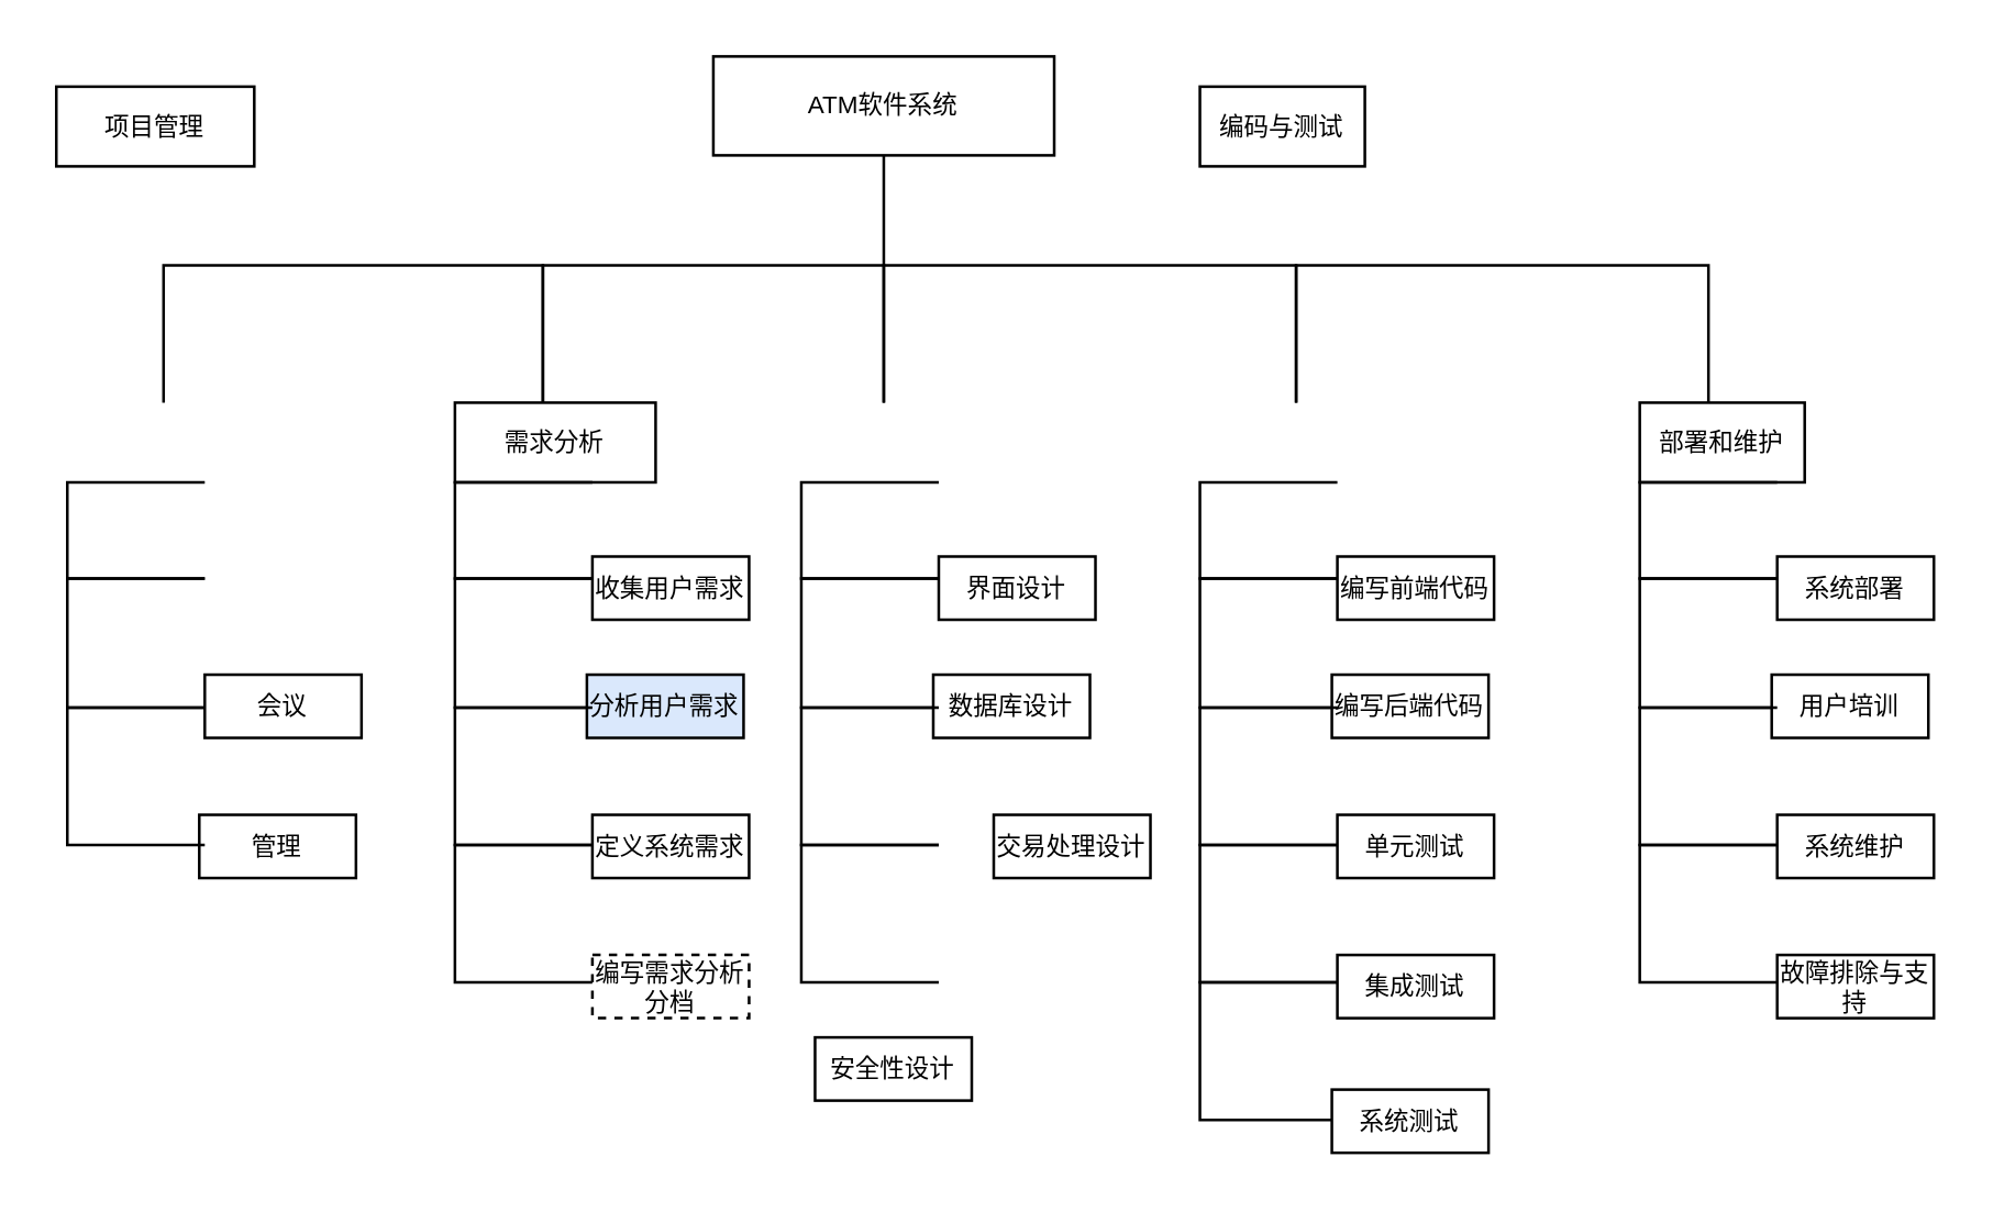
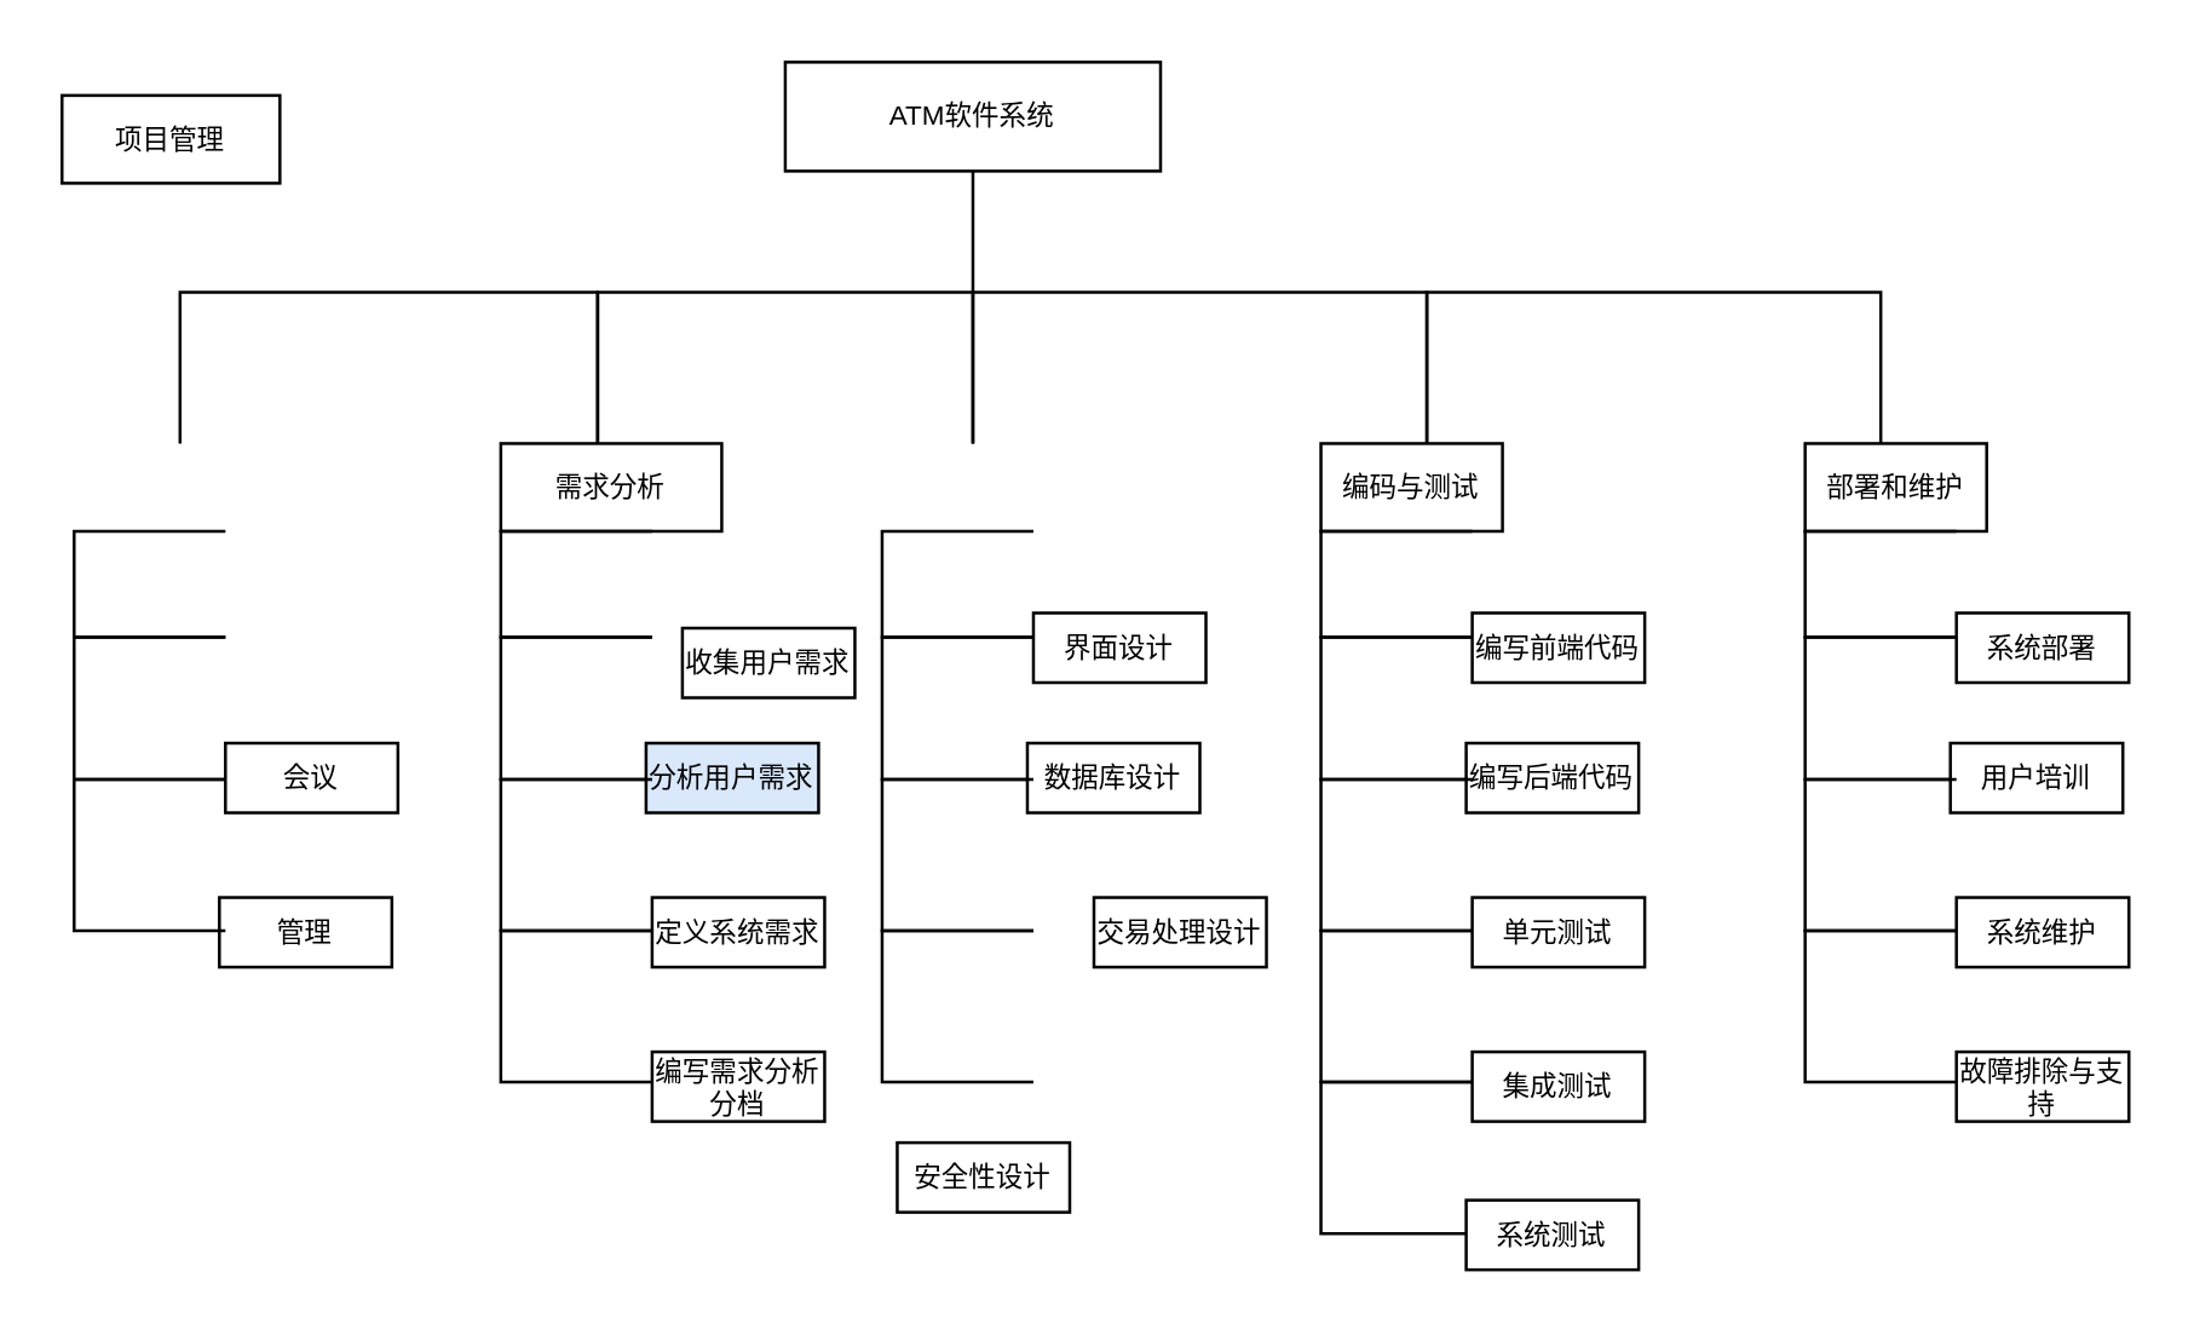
  <mxCell id="0" />
  <mxCell id="1" parent="0" />
  <mxCell id="2" value="" style="strokeWidth=1;html=1;shape=mxgraph.flowchart.annotation_1;align=left;pointerEvents=1;direction=south;fontSize=9;" vertex="1" parent="1"><mxGeometry x="59" y="96" width="138" height="50" as="geometry" /></mxCell>
  <mxCell id="3" value="" style="strokeWidth=1;html=1;shape=mxgraph.flowchart.annotation_1;align=left;pointerEvents=1;direction=south;fontSize=9;" vertex="1" parent="1"><mxGeometry x="321" y="96" width="150" height="50" as="geometry" /></mxCell>
  <mxCell id="4" value="" style="strokeWidth=1;html=1;shape=mxgraph.flowchart.annotation_1;align=left;pointerEvents=1;direction=south;fontSize=9;" vertex="1" parent="1"><mxGeometry x="197" y="96" width="124" height="50" as="geometry" /></mxCell>
  <mxCell id="5" value="ATM软件系统" style="rounded=0;whiteSpace=wrap;html=1;fontSize=9;" vertex="1" parent="1"><mxGeometry x="259" y="20" width="124" height="36" as="geometry" /></mxCell>
  <mxCell id="6" value="&lt;font style=&quot;font-size: 9px;&quot;&gt;项目管理&lt;/font&gt;" style="rounded=0;whiteSpace=wrap;html=1;fontSize=9;" vertex="1" parent="1"><mxGeometry x="20" y="31" width="72" height="29" as="geometry" /></mxCell>
  <mxCell id="7" value="" style="strokeWidth=1;html=1;shape=mxgraph.flowchart.annotation_1;align=left;pointerEvents=1;fontSize=9;" vertex="1" parent="1"><mxGeometry x="24" y="175" width="50" height="35" as="geometry" /></mxCell>
  <mxCell id="8" value="" style="strokeWidth=1;html=1;shape=mxgraph.flowchart.annotation_1;align=left;pointerEvents=1;fontSize=9;" vertex="1" parent="1"><mxGeometry x="24" y="210" width="50" height="47" as="geometry" /></mxCell>
  <mxCell id="9" value="&lt;font style=&quot;font-size: 9px;&quot;&gt;需求分析&lt;/font&gt;" style="rounded=0;whiteSpace=wrap;html=1;fontSize=9;" vertex="1" parent="1"><mxGeometry x="165" y="146" width="73" height="29" as="geometry" /></mxCell>
- <mxCell id="10" value="编码与测试" style="rounded=0;whiteSpace=wrap;html=1;fontSize=9;" vertex="1" parent="1"><mxGeometry x="436" y="31" width="60" height="29" as="geometry" /></mxCell>
+ <mxCell id="10" value="编码与测试" style="rounded=0;whiteSpace=wrap;html=1;fontSize=9;" vertex="1" parent="1"><mxGeometry x="436" y="146" width="60" height="29" as="geometry" /></mxCell>
  <mxCell id="11" value="&lt;font style=&quot;font-size: 9px;&quot;&gt;管理&lt;/font&gt;" style="rounded=0;whiteSpace=wrap;html=1;fontSize=9;" vertex="1" parent="1"><mxGeometry x="72" y="296" width="57" height="23" as="geometry" /></mxCell>
  <mxCell id="12" value="&lt;font style=&quot;font-size: 9px;&quot;&gt;会议&lt;/font&gt;" style="rounded=0;whiteSpace=wrap;html=1;fontSize=9;" vertex="1" parent="1"><mxGeometry x="74" y="245" width="57" height="23" as="geometry" /></mxCell>
  <mxCell id="13" value="" style="strokeWidth=1;html=1;shape=mxgraph.flowchart.annotation_1;align=left;pointerEvents=1;fontSize=9;" vertex="1" parent="1"><mxGeometry x="24" y="257" width="50" height="50" as="geometry" /></mxCell>
- <mxCell id="14" value="&lt;font style=&quot;font-size: 9px;&quot;&gt;收集用户需求&lt;/font&gt;" style="rounded=0;whiteSpace=wrap;html=1;fontSize=9;" vertex="1" parent="1"><mxGeometry x="215" y="202" width="57" height="23" as="geometry" /></mxCell>
+ <mxCell id="14" value="&lt;font style=&quot;font-size: 9px;&quot;&gt;收集用户需求&lt;/font&gt;" style="rounded=0;whiteSpace=wrap;html=1;fontSize=9;" vertex="1" parent="1"><mxGeometry x="225" y="207" width="57" height="23" as="geometry" /></mxCell>
  <mxCell id="15" value="" style="strokeWidth=1;html=1;shape=mxgraph.flowchart.annotation_1;align=left;pointerEvents=1;fontSize=9;" vertex="1" parent="1"><mxGeometry x="165" y="175" width="50" height="35" as="geometry" /></mxCell>
  <mxCell id="16" value="" style="strokeWidth=1;html=1;shape=mxgraph.flowchart.annotation_1;align=left;pointerEvents=1;fontSize=9;" vertex="1" parent="1"><mxGeometry x="165" y="210" width="50" height="47" as="geometry" /></mxCell>
  <mxCell id="17" value="&lt;font style=&quot;font-size: 9px;&quot;&gt;定义系统需求&lt;/font&gt;" style="rounded=0;whiteSpace=wrap;html=1;fontSize=9;" vertex="1" parent="1"><mxGeometry x="215" y="296" width="57" height="23" as="geometry" /></mxCell>
  <mxCell id="18" value="&lt;font style=&quot;font-size: 9px;&quot;&gt;分析用户需求&lt;/font&gt;" style="rounded=0;whiteSpace=wrap;html=1;fontSize=9;fillColor=#dae8fc;" vertex="1" parent="1"><mxGeometry x="213" y="245" width="57" height="23" as="geometry" /></mxCell>
  <mxCell id="19" value="" style="strokeWidth=1;html=1;shape=mxgraph.flowchart.annotation_1;align=left;pointerEvents=1;fontSize=9;" vertex="1" parent="1"><mxGeometry x="165" y="257" width="50" height="50" as="geometry" /></mxCell>
  <mxCell id="20" value="&lt;font style=&quot;font-size: 9px;&quot;&gt;界面设计&lt;/font&gt;" style="rounded=0;whiteSpace=wrap;html=1;fontSize=9;" vertex="1" parent="1"><mxGeometry x="341" y="202" width="57" height="23" as="geometry" /></mxCell>
  <mxCell id="21" value="" style="strokeWidth=1;html=1;shape=mxgraph.flowchart.annotation_1;align=left;pointerEvents=1;fontSize=9;" vertex="1" parent="1"><mxGeometry x="291" y="175" width="50" height="35" as="geometry" /></mxCell>
  <mxCell id="22" value="" style="strokeWidth=1;html=1;shape=mxgraph.flowchart.annotation_1;align=left;pointerEvents=1;fontSize=9;" vertex="1" parent="1"><mxGeometry x="291" y="210" width="50" height="47" as="geometry" /></mxCell>
  <mxCell id="23" value="&lt;font style=&quot;font-size: 9px;&quot;&gt;数据库设计&lt;/font&gt;" style="rounded=0;whiteSpace=wrap;html=1;fontSize=9;" vertex="1" parent="1"><mxGeometry x="339" y="245" width="57" height="23" as="geometry" /></mxCell>
  <mxCell id="24" value="" style="strokeWidth=1;html=1;shape=mxgraph.flowchart.annotation_1;align=left;pointerEvents=1;fontSize=9;" vertex="1" parent="1"><mxGeometry x="291" y="257" width="50" height="50" as="geometry" /></mxCell>
  <mxCell id="25" value="" style="strokeWidth=1;html=1;shape=mxgraph.flowchart.annotation_1;align=left;pointerEvents=1;fontSize=9;" vertex="1" parent="1"><mxGeometry x="165" y="307" width="50" height="50" as="geometry" /></mxCell>
- <mxCell id="26" value="&lt;font style=&quot;font-size: 9px;&quot;&gt;编写需求分析分档&lt;/font&gt;" style="rounded=0;whiteSpace=wrap;html=1;fontSize=9;dashed=1;" vertex="1" parent="1"><mxGeometry x="215" y="347" width="57" height="23" as="geometry" /></mxCell>
+ <mxCell id="26" value="&lt;font style=&quot;font-size: 9px;&quot;&gt;编写需求分析分档&lt;/font&gt;" style="rounded=0;whiteSpace=wrap;html=1;fontSize=9;" vertex="1" parent="1"><mxGeometry x="215" y="347" width="57" height="23" as="geometry" /></mxCell>
  <mxCell id="27" value="&lt;span style=&quot;font-size: 9px;&quot;&gt;交易处理设计&lt;/span&gt;" style="rounded=0;whiteSpace=wrap;html=1;fontSize=9;" vertex="1" parent="1"><mxGeometry x="361" y="296" width="57" height="23" as="geometry" /></mxCell>
  <mxCell id="28" value="" style="strokeWidth=1;html=1;shape=mxgraph.flowchart.annotation_1;align=left;pointerEvents=1;fontSize=9;" vertex="1" parent="1"><mxGeometry x="291" y="307" width="50" height="50" as="geometry" /></mxCell>
  <mxCell id="29" value="&lt;font style=&quot;font-size: 9px;&quot;&gt;安全性设计&lt;/font&gt;" style="rounded=0;whiteSpace=wrap;html=1;fontSize=9;" vertex="1" parent="1"><mxGeometry x="296" y="377" width="57" height="23" as="geometry" /></mxCell>
  <mxCell id="30" value="&lt;font style=&quot;font-size: 9px;&quot;&gt;编写前端代码&lt;/font&gt;" style="rounded=0;whiteSpace=wrap;html=1;fontSize=9;" vertex="1" parent="1"><mxGeometry x="486" y="202" width="57" height="23" as="geometry" /></mxCell>
  <mxCell id="31" value="" style="strokeWidth=1;html=1;shape=mxgraph.flowchart.annotation_1;align=left;pointerEvents=1;fontSize=9;" vertex="1" parent="1"><mxGeometry x="436" y="210" width="50" height="47" as="geometry" /></mxCell>
  <mxCell id="32" value="编写后端代码" style="rounded=0;whiteSpace=wrap;html=1;fontSize=9;" vertex="1" parent="1"><mxGeometry x="484" y="245" width="57" height="23" as="geometry" /></mxCell>
  <mxCell id="33" value="" style="strokeWidth=1;html=1;shape=mxgraph.flowchart.annotation_1;align=left;pointerEvents=1;fontSize=9;" vertex="1" parent="1"><mxGeometry x="436" y="257" width="50" height="50" as="geometry" /></mxCell>
  <mxCell id="34" value="&lt;span style=&quot;font-size: 9px;&quot;&gt;单元测试&lt;/span&gt;" style="rounded=0;whiteSpace=wrap;html=1;fontSize=9;" vertex="1" parent="1"><mxGeometry x="486" y="296" width="57" height="23" as="geometry" /></mxCell>
  <mxCell id="35" value="" style="strokeWidth=1;html=1;shape=mxgraph.flowchart.annotation_1;align=left;pointerEvents=1;fontSize=9;" vertex="1" parent="1"><mxGeometry x="436" y="307" width="50" height="50" as="geometry" /></mxCell>
  <mxCell id="36" value="集成测试" style="rounded=0;whiteSpace=wrap;html=1;fontSize=9;" vertex="1" parent="1"><mxGeometry x="486" y="347" width="57" height="23" as="geometry" /></mxCell>
  <mxCell id="37" value="" style="strokeWidth=1;html=1;shape=mxgraph.flowchart.annotation_1;align=left;pointerEvents=1;fontSize=9;" vertex="1" parent="1"><mxGeometry x="436" y="175" width="50" height="35" as="geometry" /></mxCell>
  <mxCell id="38" value="" style="strokeWidth=1;html=1;shape=mxgraph.flowchart.annotation_1;align=left;pointerEvents=1;fontSize=9;" vertex="1" parent="1"><mxGeometry x="436" y="357" width="50" height="50" as="geometry" /></mxCell>
  <mxCell id="39" value="系统测试" style="rounded=0;whiteSpace=wrap;html=1;fontSize=9;" vertex="1" parent="1"><mxGeometry x="484" y="396" width="57" height="23" as="geometry" /></mxCell>
  <mxCell id="40" value="" style="strokeWidth=1;html=1;shape=mxgraph.flowchart.annotation_1;align=left;pointerEvents=1;direction=south;fontSize=9;" vertex="1" parent="1"><mxGeometry x="471" y="96" width="150" height="50" as="geometry" /></mxCell>
  <mxCell id="41" value="部署和维护" style="rounded=0;whiteSpace=wrap;html=1;fontSize=9;" vertex="1" parent="1"><mxGeometry x="596" y="146" width="60" height="29" as="geometry" /></mxCell>
  <mxCell id="42" value="&lt;font style=&quot;font-size: 9px;&quot;&gt;系统部署&lt;/font&gt;" style="rounded=0;whiteSpace=wrap;html=1;fontSize=9;" vertex="1" parent="1"><mxGeometry x="646" y="202" width="57" height="23" as="geometry" /></mxCell>
  <mxCell id="43" value="" style="strokeWidth=1;html=1;shape=mxgraph.flowchart.annotation_1;align=left;pointerEvents=1;fontSize=9;" vertex="1" parent="1"><mxGeometry x="596" y="210" width="50" height="47" as="geometry" /></mxCell>
  <mxCell id="44" value="用户培训" style="rounded=0;whiteSpace=wrap;html=1;fontSize=9;" vertex="1" parent="1"><mxGeometry x="644" y="245" width="57" height="23" as="geometry" /></mxCell>
  <mxCell id="45" value="" style="strokeWidth=1;html=1;shape=mxgraph.flowchart.annotation_1;align=left;pointerEvents=1;fontSize=9;" vertex="1" parent="1"><mxGeometry x="596" y="257" width="50" height="50" as="geometry" /></mxCell>
  <mxCell id="46" value="&lt;span style=&quot;font-size: 9px;&quot;&gt;系统维护&lt;/span&gt;" style="rounded=0;whiteSpace=wrap;html=1;fontSize=9;" vertex="1" parent="1"><mxGeometry x="646" y="296" width="57" height="23" as="geometry" /></mxCell>
  <mxCell id="47" value="" style="strokeWidth=1;html=1;shape=mxgraph.flowchart.annotation_1;align=left;pointerEvents=1;fontSize=9;" vertex="1" parent="1"><mxGeometry x="596" y="307" width="50" height="50" as="geometry" /></mxCell>
  <mxCell id="48" value="故障排除与支持" style="rounded=0;whiteSpace=wrap;html=1;fontSize=9;" vertex="1" parent="1"><mxGeometry x="646" y="347" width="57" height="23" as="geometry" /></mxCell>
  <mxCell id="49" value="" style="strokeWidth=1;html=1;shape=mxgraph.flowchart.annotation_1;align=left;pointerEvents=1;fontSize=9;" vertex="1" parent="1"><mxGeometry x="596" y="175" width="50" height="35" as="geometry" /></mxCell>
  <mxCell id="50" value="" style="endArrow=none;html=1;rounded=0;exitX=0;exitY=1;exitDx=0;exitDy=0;exitPerimeter=0;fontSize=9;" edge="1" parent="1" source="3" target="5"><mxGeometry width="50" height="50" relative="1" as="geometry"><mxPoint x="319" y="88" as="sourcePoint" /><mxPoint x="480" y="262" as="targetPoint" /></mxGeometry></mxCell>
